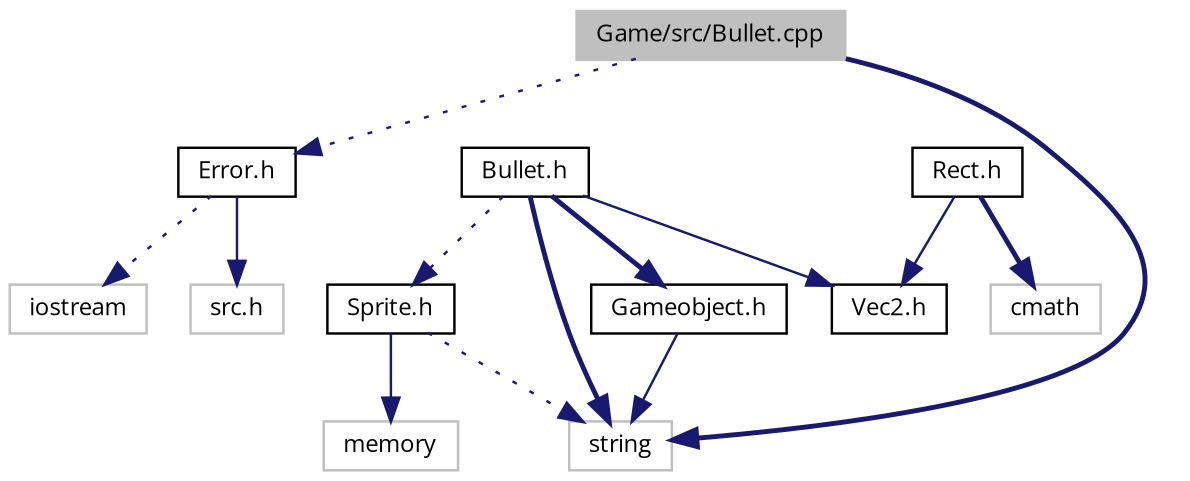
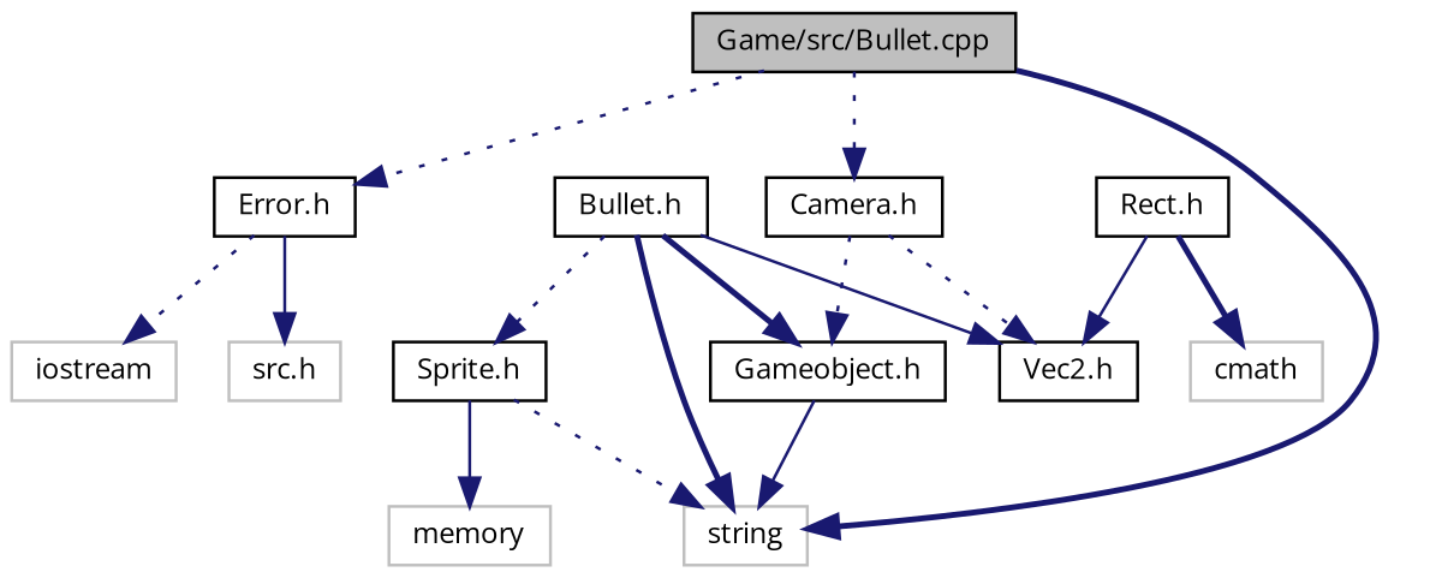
  digraph {
    fontname="Open Sans"
    node [color=black fillcolor=white fontname="Open Sans" fontsize=10 shape=record style=filled]
    edge [color=midnightblue fontname="Open Sans" fontsize=10 labelfontname=Helvetica labelfontsize=10 style=dotted]
-   n1 [color=grey75 fillcolor=grey75 fontcolor=black height=0.2 label="Game/src/Bullet.cpp" width=0.4]
+   n1 [fillcolor=grey75 fontcolor=black height=0.2 label="Game/src/Bullet.cpp" width=0.4]
+   n2 [height=0.2 label="Camera.h" width=0.4]
    n3 [height=0.2 label="Error.h" width=0.4]
    n4 [color=grey75 height=0.2 label=string width=0.4]
    n5 [height=0.2 label="Bullet.h" width=0.4]
    n6 [height=0.2 label="Gameobject.h" width=0.4]
    n7 [height=0.2 label="Vec2.h" width=0.4]
    n8 [height=0.2 label="Sprite.h" width=0.4]
    n9 [color=grey75 height=0.2 label=iostream width=0.4]
    n10 [color=grey75 height=0.2 label="src.h" width=0.4]
    n11 [color=grey75 height=0.2 label=memory width=0.4]
    n12 [height=0.2 label="Rect.h" width=0.4]
    n13 [color=grey75 height=0.2 label=cmath width=0.4]
+   n1 -> n2
    n1 -> n3
    n1 -> n4 [style=bold]
+   n2 -> n6
+   n2 -> n7
    n3 -> n9
    n3 -> n10 [style=solid]
    n5 -> n4 [style=bold]
    n5 -> n6 [style=bold]
    n5 -> n7 [style=solid]
    n5 -> n8
    n6 -> n4 [style=solid]
    n8 -> n4
    n8 -> n11 [style=solid]
    n12 -> n7 [style=solid]
    n12 -> n13 [style=bold]
  }
